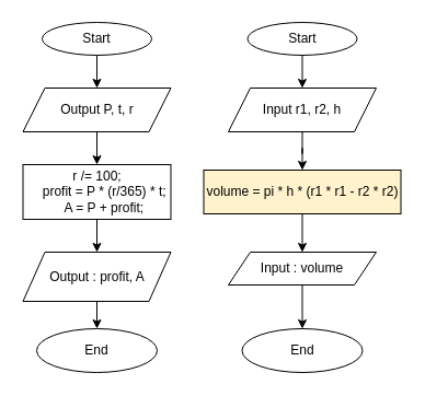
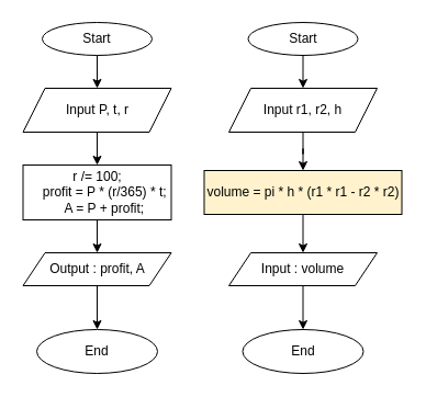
  <mxCell id="0" />
  <mxCell id="1" parent="0" />
  <mxCell id="2" value="Start" style="ellipse;whiteSpace=wrap;html=1;" vertex="1" parent="1"><mxGeometry x="38" y="20" width="100" height="30" as="geometry" /></mxCell>
  <mxCell id="3" value="End" style="ellipse;whiteSpace=wrap;html=1;" vertex="1" parent="1"><mxGeometry x="33" y="300" width="110" height="40" as="geometry" /></mxCell>
  <mxCell id="4" value="" style="edgeStyle=orthogonalEdgeStyle;rounded=0;orthogonalLoop=1;jettySize=auto;html=1;" edge="1" parent="1" source="5" target="7"><mxGeometry relative="1" as="geometry" /></mxCell>
- <mxCell id="5" value="Output P, t, r" style="shape=parallelogram;perimeter=parallelogramPerimeter;whiteSpace=wrap;html=1;fixedSize=1;" vertex="1" parent="1"><mxGeometry x="20.5" y="80" width="135" height="40" as="geometry" /></mxCell>
- <mxCell id="6" value="Output : profit, A" style="shape=parallelogram;perimeter=parallelogramPerimeter;whiteSpace=wrap;html=1;fixedSize=1;" vertex="1" parent="1"><mxGeometry x="20.5" y="230" width="135" height="45" as="geometry" /></mxCell>
+ <mxCell id="5" value="Input P, t, r" style="shape=parallelogram;perimeter=parallelogramPerimeter;whiteSpace=wrap;html=1;fixedSize=1;" vertex="1" parent="1"><mxGeometry x="20.5" y="80" width="135" height="40" as="geometry" /></mxCell>
+ <mxCell id="6" value="Output : profit, A" style="shape=parallelogram;perimeter=parallelogramPerimeter;whiteSpace=wrap;html=1;fixedSize=1;" vertex="1" parent="1"><mxGeometry x="20.5" y="230" width="135" height="30" as="geometry" /></mxCell>
  <mxCell id="7" value="&lt;div&gt;r /= 100;&lt;/div&gt;&lt;div&gt;&amp;nbsp; &amp;nbsp; profit = P * (r/365) * t;&lt;/div&gt;&lt;div&gt;&amp;nbsp; &amp;nbsp; A = P + profit;&lt;/div&gt;" style="rounded=0;whiteSpace=wrap;html=1;" vertex="1" parent="1"><mxGeometry x="20.5" y="150" width="135" height="50" as="geometry" /></mxCell>
  <mxCell id="8" value="" style="endArrow=classic;html=1;rounded=0;exitX=0.5;exitY=1;exitDx=0;exitDy=0;" edge="1" parent="1" source="2" target="5"><mxGeometry width="50" height="50" relative="1" as="geometry"><mxPoint x="208" y="110" as="sourcePoint" /><mxPoint x="258" y="60" as="targetPoint" /></mxGeometry></mxCell>
  <mxCell id="9" value="" style="endArrow=classic;html=1;rounded=0;exitX=0.5;exitY=1;exitDx=0;exitDy=0;" edge="1" parent="1" source="7" target="6"><mxGeometry width="50" height="50" relative="1" as="geometry"><mxPoint x="108" y="70" as="sourcePoint" /><mxPoint x="108" y="110" as="targetPoint" /></mxGeometry></mxCell>
  <mxCell id="10" value="" style="endArrow=classic;html=1;rounded=0;exitX=0.5;exitY=1;exitDx=0;exitDy=0;entryX=0.5;entryY=0;entryDx=0;entryDy=0;" edge="1" parent="1" source="6" target="3"><mxGeometry width="50" height="50" relative="1" as="geometry"><mxPoint x="98" y="270" as="sourcePoint" /><mxPoint x="98" y="320" as="targetPoint" /></mxGeometry></mxCell>
  <mxCell id="11" value="Start" style="ellipse;whiteSpace=wrap;html=1;" vertex="1" parent="1"><mxGeometry x="225.5" y="20" width="100" height="30" as="geometry" /></mxCell>
  <mxCell id="12" value="End" style="ellipse;whiteSpace=wrap;html=1;" vertex="1" parent="1"><mxGeometry x="220.5" y="300" width="110" height="40" as="geometry" /></mxCell>
  <mxCell id="13" value="" style="edgeStyle=orthogonalEdgeStyle;rounded=0;orthogonalLoop=1;jettySize=auto;html=1;" edge="1" parent="1" source="14" target="16"><mxGeometry relative="1" as="geometry" /></mxCell>
  <mxCell id="14" value="Input r1, r2, h" style="shape=parallelogram;perimeter=parallelogramPerimeter;whiteSpace=wrap;html=1;fixedSize=1;" vertex="1" parent="1"><mxGeometry x="208" y="80" width="135" height="40" as="geometry" /></mxCell>
  <mxCell id="15" value="Input : volume" style="shape=parallelogram;perimeter=parallelogramPerimeter;whiteSpace=wrap;html=1;fixedSize=1;" vertex="1" parent="1"><mxGeometry x="208" y="230" width="135" height="30" as="geometry" /></mxCell>
  <mxCell id="16" value="volume = pi * h * (r1 * r1 - r2 * r2)" style="rounded=0;whiteSpace=wrap;html=1;fillColor=#fff2cc;" vertex="1" parent="1"><mxGeometry x="185.5" y="155" width="180" height="40" as="geometry" /></mxCell>
  <mxCell id="17" value="" style="endArrow=classic;html=1;rounded=0;exitX=0.5;exitY=1;exitDx=0;exitDy=0;" edge="1" parent="1" source="11" target="14"><mxGeometry width="50" height="50" relative="1" as="geometry"><mxPoint x="395.5" y="110" as="sourcePoint" /><mxPoint x="445.5" y="60" as="targetPoint" /></mxGeometry></mxCell>
  <mxCell id="18" value="" style="endArrow=classic;html=1;rounded=0;exitX=0.5;exitY=1;exitDx=0;exitDy=0;" edge="1" parent="1" source="16" target="15"><mxGeometry width="50" height="50" relative="1" as="geometry"><mxPoint x="295.5" y="70" as="sourcePoint" /><mxPoint x="295.5" y="110" as="targetPoint" /></mxGeometry></mxCell>
  <mxCell id="19" value="" style="endArrow=classic;html=1;rounded=0;exitX=0.5;exitY=1;exitDx=0;exitDy=0;entryX=0.5;entryY=0;entryDx=0;entryDy=0;" edge="1" parent="1" source="15" target="12"><mxGeometry width="50" height="50" relative="1" as="geometry"><mxPoint x="285.5" y="270" as="sourcePoint" /><mxPoint x="285.5" y="320" as="targetPoint" /></mxGeometry></mxCell>
